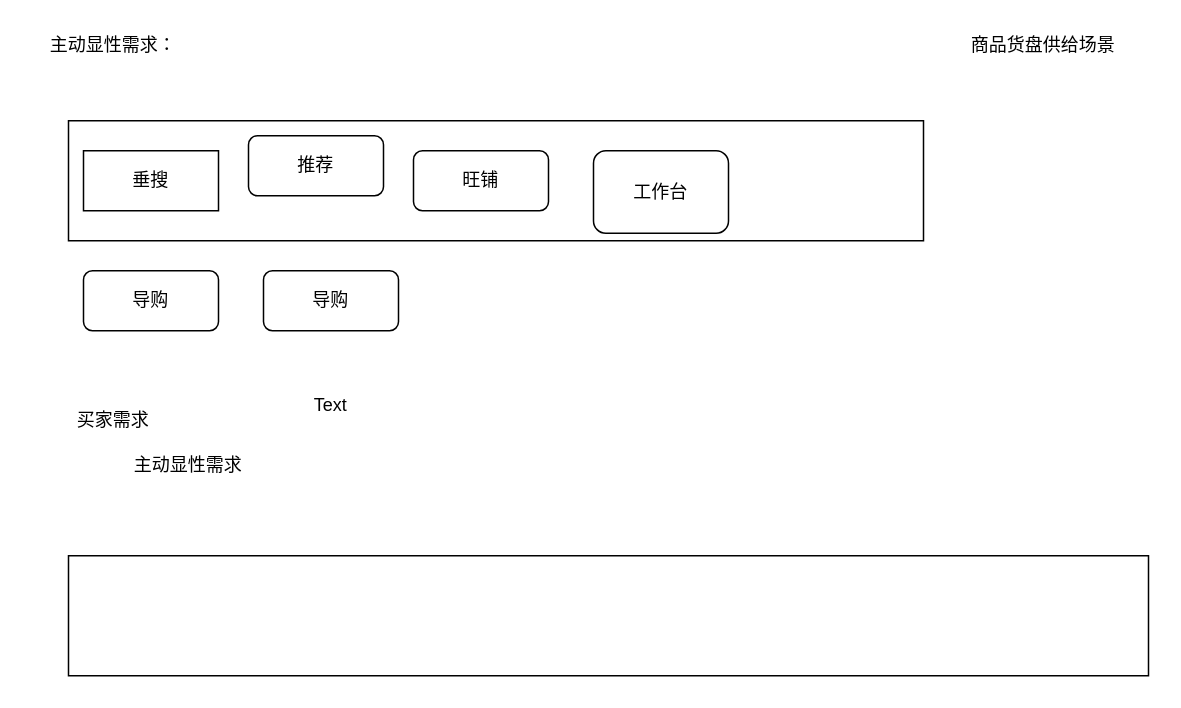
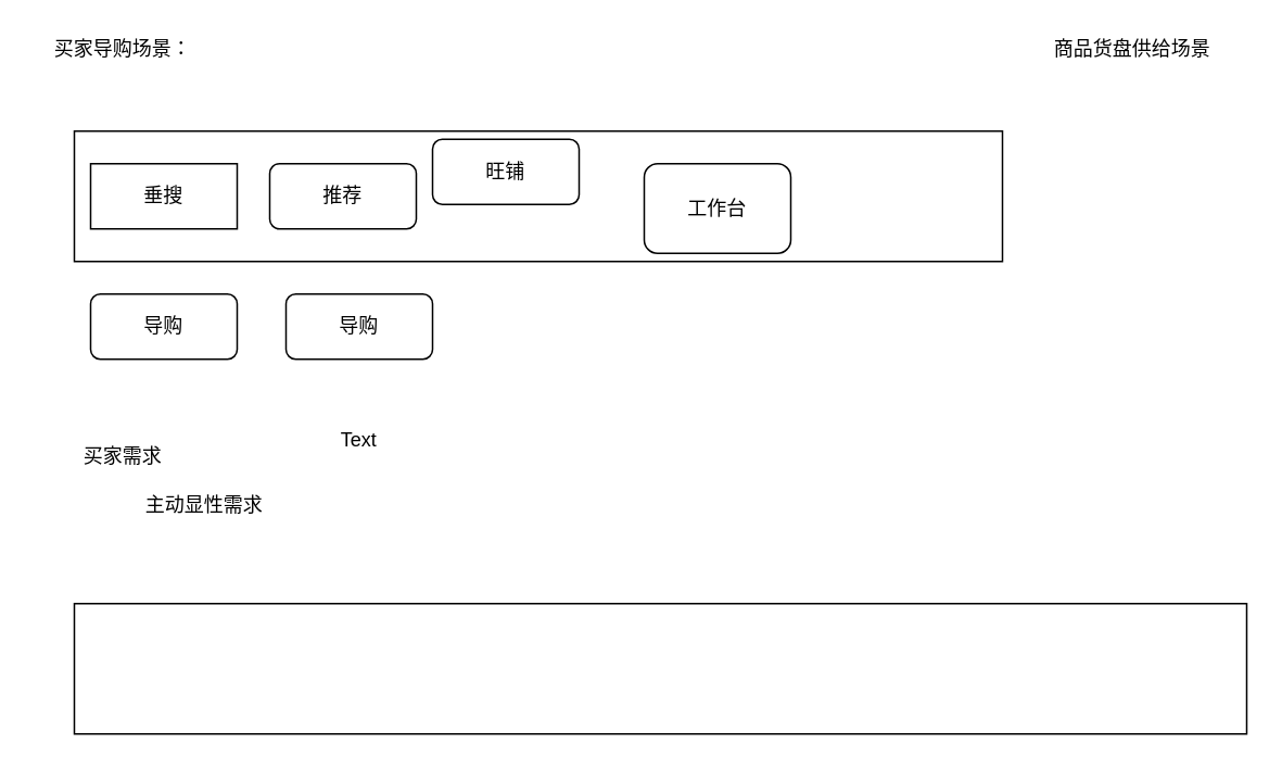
  <mxCell id="0" />
  <mxCell id="1" parent="0" />
  <mxCell id="2" value="" style="rounded=0;whiteSpace=wrap;html=1;" parent="1" vertex="1"><mxGeometry x="45" y="370" width="720" height="80" as="geometry" /></mxCell>
  <mxCell id="3" value="" style="rounded=0;whiteSpace=wrap;html=1;" parent="1" vertex="1"><mxGeometry x="45" y="80" width="570" height="80" as="geometry" /></mxCell>
  <mxCell id="4" value="Text" style="text;html=1;strokeColor=none;fillColor=none;align=center;verticalAlign=middle;whiteSpace=wrap;rounded=0;" parent="1" vertex="1"><mxGeometry x="200" y="260" width="40" height="20" as="geometry" /></mxCell>
- <mxCell id="5" value="主动显性需求：" style="text;html=1;strokeColor=none;fillColor=none;align=center;verticalAlign=middle;whiteSpace=wrap;rounded=0;" parent="1" vertex="1"><mxGeometry x="20" y="20" width="110" height="20" as="geometry" /></mxCell>
+ <mxCell id="5" value="买家导购场景：" style="text;html=1;strokeColor=none;fillColor=none;align=center;verticalAlign=middle;whiteSpace=wrap;rounded=0;" parent="1" vertex="1"><mxGeometry x="20" y="20" width="110" height="20" as="geometry" /></mxCell>
  <mxCell id="6" value="买家需求" style="text;html=1;strokeColor=none;fillColor=none;align=center;verticalAlign=middle;whiteSpace=wrap;rounded=0;" parent="1" vertex="1"><mxGeometry x="45" y="270" width="60" height="20" as="geometry" /></mxCell>
  <mxCell id="7" value="主动显性需求" style="text;html=1;strokeColor=none;fillColor=none;align=center;verticalAlign=middle;whiteSpace=wrap;rounded=0;" parent="1" vertex="1"><mxGeometry x="85" y="300" width="80" height="20" as="geometry" /></mxCell>
  <mxCell id="8" value="垂搜" style="whiteSpace=wrap;html=1;rounded=0;" parent="1" vertex="1"><mxGeometry x="55" y="100" width="90" height="40" as="geometry" /></mxCell>
  <mxCell id="9" value="导购" style="rounded=1;whiteSpace=wrap;html=1;" parent="1" vertex="1"><mxGeometry x="55" y="180" width="90" height="40" as="geometry" /></mxCell>
  <mxCell id="10" value="导购" style="rounded=1;whiteSpace=wrap;html=1;" parent="1" vertex="1"><mxGeometry x="175" y="180" width="90" height="40" as="geometry" /></mxCell>
  <mxCell id="11" value="商品货盘供给场景" style="text;html=1;strokeColor=none;fillColor=none;align=center;verticalAlign=middle;whiteSpace=wrap;rounded=0;" parent="1" vertex="1"><mxGeometry x="635" y="20" width="120" height="20" as="geometry" /></mxCell>
- <mxCell id="12" value="推荐" style="rounded=1;whiteSpace=wrap;html=1;" vertex="1" parent="1"><mxGeometry x="165" y="90" width="90" height="40" as="geometry" /></mxCell>
- <mxCell id="13" value="旺铺" style="rounded=1;whiteSpace=wrap;html=1;" vertex="1" parent="1"><mxGeometry x="275" y="100" width="90" height="40" as="geometry" /></mxCell>
+ <mxCell id="12" value="推荐" style="rounded=1;whiteSpace=wrap;html=1;" vertex="1" parent="1"><mxGeometry x="165" y="100" width="90" height="40" as="geometry" /></mxCell>
+ <mxCell id="13" value="旺铺" style="rounded=1;whiteSpace=wrap;html=1;" vertex="1" parent="1"><mxGeometry x="265" y="85" width="90" height="40" as="geometry" /></mxCell>
  <mxCell id="14" value="工作台" style="rounded=1;whiteSpace=wrap;html=1;" vertex="1" parent="1"><mxGeometry x="395" y="100" width="90" height="55" as="geometry" /></mxCell>
